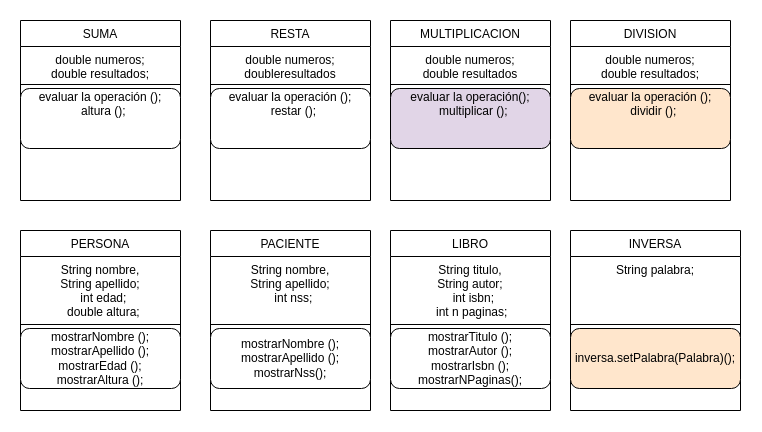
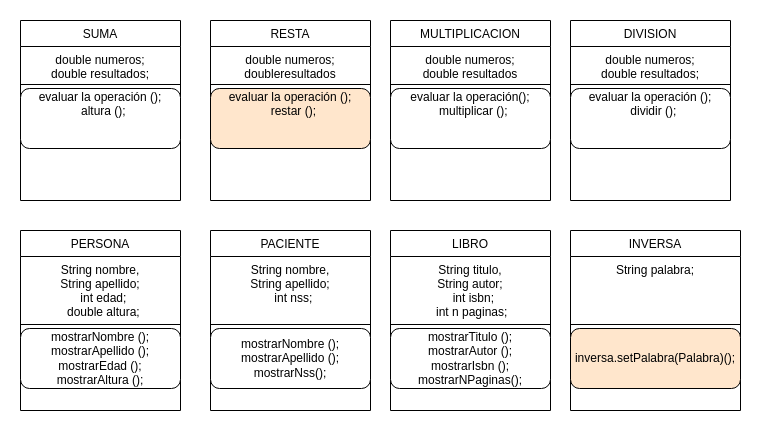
  <mxCell id="0" />
  <mxCell id="1" parent="0" />
  <mxCell id="2" value="SUMA" style="swimlane;fontStyle=0;align=center;verticalAlign=top;childLayout=stackLayout;horizontal=1;startSize=26;horizontalStack=0;resizeParent=1;resizeLast=0;collapsible=1;marginBottom=0;rounded=0;shadow=0;strokeWidth=1;" parent="1" vertex="1"><mxGeometry x="20" y="20" width="160" height="180" as="geometry"><mxRectangle x="130" y="380" width="160" height="26" as="alternateBounds" /></mxGeometry></mxCell>
  <mxCell id="3" value="double numeros;&#10;double resultados;" style="text;align=center;verticalAlign=top;spacingLeft=4;spacingRight=4;overflow=hidden;rotatable=0;points=[[0,0.5],[1,0.5]];portConstraint=eastwest;rounded=0;shadow=0;html=0;" parent="2" vertex="1"><mxGeometry y="26" width="160" height="34" as="geometry" /></mxCell>
  <mxCell id="4" value="" style="line;html=1;strokeWidth=1;align=left;verticalAlign=middle;spacingTop=-1;spacingLeft=3;spacingRight=3;rotatable=0;labelPosition=right;points=[];portConstraint=eastwest;" parent="2" vertex="1"><mxGeometry y="60" width="160" height="8" as="geometry" /></mxCell>
  <mxCell id="5" value="&lt;div style=&quot;&quot;&gt;&lt;span style=&quot;background-color: initial;&quot;&gt;evaluar la operación ();&lt;/span&gt;&lt;/div&gt;&lt;div style=&quot;&quot;&gt;&lt;font style=&quot;vertical-align: inherit;&quot;&gt;&lt;font style=&quot;vertical-align: inherit;&quot;&gt;&lt;font style=&quot;vertical-align: inherit;&quot;&gt;&lt;font style=&quot;vertical-align: inherit;&quot;&gt;&amp;nbsp; altura ();&lt;/font&gt;&lt;/font&gt;&lt;/font&gt;&lt;/font&gt;&lt;/div&gt;&lt;div&gt;&lt;div style=&quot;text-align: left;&quot;&gt;&lt;span style=&quot;background-color: initial;&quot;&gt;&amp;nbsp;&lt;/span&gt;&lt;/div&gt;&lt;div&gt;&lt;font style=&quot;vertical-align: inherit;&quot;&gt;&lt;font style=&quot;vertical-align: inherit;&quot;&gt;&lt;br&gt;&lt;/font&gt;&lt;/font&gt;&lt;/div&gt;&lt;/div&gt;" style="rounded=1;whiteSpace=wrap;html=1;" vertex="1" parent="2"><mxGeometry y="68" width="160" height="60" as="geometry" /></mxCell>
  <mxCell id="6" value="RESTA" style="swimlane;fontStyle=0;align=center;verticalAlign=top;childLayout=stackLayout;horizontal=1;startSize=26;horizontalStack=0;resizeParent=1;resizeLast=0;collapsible=1;marginBottom=0;rounded=0;shadow=0;strokeWidth=1;" vertex="1" parent="1"><mxGeometry x="210" y="20" width="160" height="180" as="geometry"><mxRectangle x="130" y="380" width="160" height="26" as="alternateBounds" /></mxGeometry></mxCell>
  <mxCell id="7" value="double numeros;&#10;doubleresultados" style="text;align=center;verticalAlign=top;spacingLeft=4;spacingRight=4;overflow=hidden;rotatable=0;points=[[0,0.5],[1,0.5]];portConstraint=eastwest;rounded=0;shadow=0;html=0;" vertex="1" parent="6"><mxGeometry y="26" width="160" height="34" as="geometry" /></mxCell>
  <mxCell id="8" value="" style="line;html=1;strokeWidth=1;align=left;verticalAlign=middle;spacingTop=-1;spacingLeft=3;spacingRight=3;rotatable=0;labelPosition=right;points=[];portConstraint=eastwest;" vertex="1" parent="6"><mxGeometry y="60" width="160" height="8" as="geometry" /></mxCell>
- <mxCell id="9" value="&lt;div style=&quot;&quot;&gt;&lt;span style=&quot;background-color: initial;&quot;&gt;evaluar la operación ();&lt;/span&gt;&lt;/div&gt;&lt;div style=&quot;&quot;&gt;&lt;font style=&quot;vertical-align: inherit;&quot;&gt;&lt;font style=&quot;vertical-align: inherit;&quot;&gt;&lt;font style=&quot;vertical-align: inherit;&quot;&gt;&lt;font style=&quot;vertical-align: inherit;&quot;&gt;&amp;nbsp; restar ();&lt;/font&gt;&lt;/font&gt;&lt;/font&gt;&lt;/font&gt;&lt;/div&gt;&lt;div&gt;&lt;div style=&quot;text-align: left;&quot;&gt;&lt;span style=&quot;background-color: initial;&quot;&gt;&amp;nbsp;&lt;/span&gt;&lt;/div&gt;&lt;div&gt;&lt;font style=&quot;vertical-align: inherit;&quot;&gt;&lt;font style=&quot;vertical-align: inherit;&quot;&gt;&lt;br&gt;&lt;/font&gt;&lt;/font&gt;&lt;/div&gt;&lt;/div&gt;" style="rounded=1;whiteSpace=wrap;html=1;" vertex="1" parent="6"><mxGeometry y="68" width="160" height="60" as="geometry" /></mxCell>
+ <mxCell id="9" value="&lt;div style=&quot;&quot;&gt;&lt;span style=&quot;background-color: initial;&quot;&gt;evaluar la operación ();&lt;/span&gt;&lt;/div&gt;&lt;div style=&quot;&quot;&gt;&lt;font style=&quot;vertical-align: inherit;&quot;&gt;&lt;font style=&quot;vertical-align: inherit;&quot;&gt;&lt;font style=&quot;vertical-align: inherit;&quot;&gt;&lt;font style=&quot;vertical-align: inherit;&quot;&gt;&amp;nbsp; restar ();&lt;/font&gt;&lt;/font&gt;&lt;/font&gt;&lt;/font&gt;&lt;/div&gt;&lt;div&gt;&lt;div style=&quot;text-align: left;&quot;&gt;&lt;span style=&quot;background-color: initial;&quot;&gt;&amp;nbsp;&lt;/span&gt;&lt;/div&gt;&lt;div&gt;&lt;font style=&quot;vertical-align: inherit;&quot;&gt;&lt;font style=&quot;vertical-align: inherit;&quot;&gt;&lt;br&gt;&lt;/font&gt;&lt;/font&gt;&lt;/div&gt;&lt;/div&gt;" style="rounded=1;whiteSpace=wrap;html=1;fillColor=#ffe6cc;" vertex="1" parent="6"><mxGeometry y="68" width="160" height="60" as="geometry" /></mxCell>
  <mxCell id="10" value="MULTIPLICACION" style="swimlane;fontStyle=0;align=center;verticalAlign=top;childLayout=stackLayout;horizontal=1;startSize=26;horizontalStack=0;resizeParent=1;resizeLast=0;collapsible=1;marginBottom=0;rounded=0;shadow=0;strokeWidth=1;" vertex="1" parent="1"><mxGeometry x="390" y="20" width="160" height="180" as="geometry"><mxRectangle x="130" y="380" width="160" height="26" as="alternateBounds" /></mxGeometry></mxCell>
  <mxCell id="11" value="double numeros;&#10;double resultados&#10;" style="text;align=center;verticalAlign=top;spacingLeft=4;spacingRight=4;overflow=hidden;rotatable=0;points=[[0,0.5],[1,0.5]];portConstraint=eastwest;rounded=0;shadow=0;html=0;" vertex="1" parent="10"><mxGeometry y="26" width="160" height="34" as="geometry" /></mxCell>
  <mxCell id="12" value="" style="line;html=1;strokeWidth=1;align=left;verticalAlign=middle;spacingTop=-1;spacingLeft=3;spacingRight=3;rotatable=0;labelPosition=right;points=[];portConstraint=eastwest;" vertex="1" parent="10"><mxGeometry y="60" width="160" height="8" as="geometry" /></mxCell>
- <mxCell id="13" value="&lt;div style=&quot;&quot;&gt;&lt;span style=&quot;background-color: initial;&quot;&gt;evaluar la operación();&lt;/span&gt;&lt;/div&gt;&lt;div style=&quot;&quot;&gt;&lt;font style=&quot;vertical-align: inherit;&quot;&gt;&lt;font style=&quot;vertical-align: inherit;&quot;&gt;&lt;font style=&quot;vertical-align: inherit;&quot;&gt;&lt;font style=&quot;vertical-align: inherit;&quot;&gt;&amp;nbsp; multiplicar ();&lt;/font&gt;&lt;/font&gt;&lt;/font&gt;&lt;/font&gt;&lt;/div&gt;&lt;div&gt;&lt;div style=&quot;text-align: left;&quot;&gt;&lt;span style=&quot;background-color: initial;&quot;&gt;&amp;nbsp;&lt;/span&gt;&lt;/div&gt;&lt;div&gt;&lt;font style=&quot;vertical-align: inherit;&quot;&gt;&lt;font style=&quot;vertical-align: inherit;&quot;&gt;&lt;br&gt;&lt;/font&gt;&lt;/font&gt;&lt;/div&gt;&lt;/div&gt;" style="rounded=1;whiteSpace=wrap;html=1;fillColor=#e1d5e7;" vertex="1" parent="10"><mxGeometry y="68" width="160" height="60" as="geometry" /></mxCell>
+ <mxCell id="13" value="&lt;div style=&quot;&quot;&gt;&lt;span style=&quot;background-color: initial;&quot;&gt;evaluar la operación();&lt;/span&gt;&lt;/div&gt;&lt;div style=&quot;&quot;&gt;&lt;font style=&quot;vertical-align: inherit;&quot;&gt;&lt;font style=&quot;vertical-align: inherit;&quot;&gt;&lt;font style=&quot;vertical-align: inherit;&quot;&gt;&lt;font style=&quot;vertical-align: inherit;&quot;&gt;&amp;nbsp; multiplicar ();&lt;/font&gt;&lt;/font&gt;&lt;/font&gt;&lt;/font&gt;&lt;/div&gt;&lt;div&gt;&lt;div style=&quot;text-align: left;&quot;&gt;&lt;span style=&quot;background-color: initial;&quot;&gt;&amp;nbsp;&lt;/span&gt;&lt;/div&gt;&lt;div&gt;&lt;font style=&quot;vertical-align: inherit;&quot;&gt;&lt;font style=&quot;vertical-align: inherit;&quot;&gt;&lt;br&gt;&lt;/font&gt;&lt;/font&gt;&lt;/div&gt;&lt;/div&gt;" style="rounded=1;whiteSpace=wrap;html=1;" vertex="1" parent="10"><mxGeometry y="68" width="160" height="60" as="geometry" /></mxCell>
  <mxCell id="14" value="DIVISION" style="swimlane;fontStyle=0;align=center;verticalAlign=top;childLayout=stackLayout;horizontal=1;startSize=26;horizontalStack=0;resizeParent=1;resizeLast=0;collapsible=1;marginBottom=0;rounded=0;shadow=0;strokeWidth=1;" vertex="1" parent="1"><mxGeometry x="570" y="20" width="160" height="180" as="geometry"><mxRectangle x="130" y="380" width="160" height="26" as="alternateBounds" /></mxGeometry></mxCell>
  <mxCell id="15" value="double numeros;&#10;double resultados;" style="text;align=center;verticalAlign=top;spacingLeft=4;spacingRight=4;overflow=hidden;rotatable=0;points=[[0,0.5],[1,0.5]];portConstraint=eastwest;rounded=0;shadow=0;html=0;" vertex="1" parent="14"><mxGeometry y="26" width="160" height="34" as="geometry" /></mxCell>
  <mxCell id="16" value="" style="line;html=1;strokeWidth=1;align=left;verticalAlign=middle;spacingTop=-1;spacingLeft=3;spacingRight=3;rotatable=0;labelPosition=right;points=[];portConstraint=eastwest;" vertex="1" parent="14"><mxGeometry y="60" width="160" height="8" as="geometry" /></mxCell>
- <mxCell id="17" value="&lt;div style=&quot;&quot;&gt;&lt;span style=&quot;background-color: initial;&quot;&gt;evaluar la operación ();&lt;/span&gt;&lt;/div&gt;&lt;div style=&quot;&quot;&gt;&lt;font style=&quot;vertical-align: inherit;&quot;&gt;&lt;font style=&quot;vertical-align: inherit;&quot;&gt;&lt;font style=&quot;vertical-align: inherit;&quot;&gt;&lt;font style=&quot;vertical-align: inherit;&quot;&gt;&amp;nbsp; dividir ();&lt;/font&gt;&lt;/font&gt;&lt;/font&gt;&lt;/font&gt;&lt;/div&gt;&lt;div&gt;&lt;div style=&quot;text-align: left;&quot;&gt;&lt;span style=&quot;background-color: initial;&quot;&gt;&amp;nbsp;&lt;/span&gt;&lt;/div&gt;&lt;div&gt;&lt;font style=&quot;vertical-align: inherit;&quot;&gt;&lt;font style=&quot;vertical-align: inherit;&quot;&gt;&lt;br&gt;&lt;/font&gt;&lt;/font&gt;&lt;/div&gt;&lt;/div&gt;" style="rounded=1;whiteSpace=wrap;html=1;fillColor=#ffe6cc;" vertex="1" parent="14"><mxGeometry y="68" width="160" height="60" as="geometry" /></mxCell>
+ <mxCell id="17" value="&lt;div style=&quot;&quot;&gt;&lt;span style=&quot;background-color: initial;&quot;&gt;evaluar la operación ();&lt;/span&gt;&lt;/div&gt;&lt;div style=&quot;&quot;&gt;&lt;font style=&quot;vertical-align: inherit;&quot;&gt;&lt;font style=&quot;vertical-align: inherit;&quot;&gt;&lt;font style=&quot;vertical-align: inherit;&quot;&gt;&lt;font style=&quot;vertical-align: inherit;&quot;&gt;&amp;nbsp; dividir ();&lt;/font&gt;&lt;/font&gt;&lt;/font&gt;&lt;/font&gt;&lt;/div&gt;&lt;div&gt;&lt;div style=&quot;text-align: left;&quot;&gt;&lt;span style=&quot;background-color: initial;&quot;&gt;&amp;nbsp;&lt;/span&gt;&lt;/div&gt;&lt;div&gt;&lt;font style=&quot;vertical-align: inherit;&quot;&gt;&lt;font style=&quot;vertical-align: inherit;&quot;&gt;&lt;br&gt;&lt;/font&gt;&lt;/font&gt;&lt;/div&gt;&lt;/div&gt;" style="rounded=1;whiteSpace=wrap;html=1;" vertex="1" parent="14"><mxGeometry y="68" width="160" height="60" as="geometry" /></mxCell>
  <mxCell id="18" value="PERSONA" style="swimlane;fontStyle=0;align=center;verticalAlign=top;childLayout=stackLayout;horizontal=1;startSize=26;horizontalStack=0;resizeParent=1;resizeLast=0;collapsible=1;marginBottom=0;rounded=0;shadow=0;strokeWidth=1;" vertex="1" parent="1"><mxGeometry x="20" y="230" width="160" height="180" as="geometry"><mxRectangle x="130" y="380" width="160" height="26" as="alternateBounds" /></mxGeometry></mxCell>
  <mxCell id="19" value="String nombre,&#10;String apellido;&#10;  int edad;&#10;  double altura;" style="text;align=center;verticalAlign=top;spacingLeft=4;spacingRight=4;overflow=hidden;rotatable=0;points=[[0,0.5],[1,0.5]];portConstraint=eastwest;rounded=0;shadow=0;html=0;" vertex="1" parent="18"><mxGeometry y="26" width="160" height="64" as="geometry" /></mxCell>
  <mxCell id="20" value="" style="line;html=1;strokeWidth=1;align=left;verticalAlign=middle;spacingTop=-1;spacingLeft=3;spacingRight=3;rotatable=0;labelPosition=right;points=[];portConstraint=eastwest;" vertex="1" parent="18"><mxGeometry y="90" width="160" height="8" as="geometry" /></mxCell>
  <mxCell id="21" value="&lt;div style=&quot;&quot;&gt;mostrarNombre ();&lt;/div&gt;&lt;div style=&quot;&quot;&gt;mostrarApellido ();&lt;br&gt;&lt;/div&gt;&lt;div style=&quot;&quot;&gt;mostrarEdad ();&lt;br&gt;&lt;/div&gt;&lt;div style=&quot;&quot;&gt;mostrarAltura ();&lt;br&gt;&lt;/div&gt;" style="rounded=1;whiteSpace=wrap;html=1;" vertex="1" parent="18"><mxGeometry y="98" width="160" height="60" as="geometry" /></mxCell>
  <mxCell id="22" value="PACIENTE" style="swimlane;fontStyle=0;align=center;verticalAlign=top;childLayout=stackLayout;horizontal=1;startSize=26;horizontalStack=0;resizeParent=1;resizeLast=0;collapsible=1;marginBottom=0;rounded=0;shadow=0;strokeWidth=1;" vertex="1" parent="1"><mxGeometry x="210" y="230" width="160" height="180" as="geometry"><mxRectangle x="130" y="380" width="160" height="26" as="alternateBounds" /></mxGeometry></mxCell>
  <mxCell id="23" value="String nombre,&#10;String apellido;&#10;  int nss;&#10; " style="text;align=center;verticalAlign=top;spacingLeft=4;spacingRight=4;overflow=hidden;rotatable=0;points=[[0,0.5],[1,0.5]];portConstraint=eastwest;rounded=0;shadow=0;html=0;" vertex="1" parent="22"><mxGeometry y="26" width="160" height="64" as="geometry" /></mxCell>
  <mxCell id="24" value="" style="line;html=1;strokeWidth=1;align=left;verticalAlign=middle;spacingTop=-1;spacingLeft=3;spacingRight=3;rotatable=0;labelPosition=right;points=[];portConstraint=eastwest;" vertex="1" parent="22"><mxGeometry y="90" width="160" height="8" as="geometry" /></mxCell>
  <mxCell id="25" value="&lt;div style=&quot;&quot;&gt;mostrarNombre ();&lt;/div&gt;&lt;div style=&quot;&quot;&gt;mostrarApellido ();&lt;br&gt;&lt;/div&gt;&lt;div style=&quot;&quot;&gt;mostrarNss&lt;span style=&quot;background-color: initial;&quot;&gt;();&lt;/span&gt;&lt;/div&gt;" style="rounded=1;whiteSpace=wrap;html=1;" vertex="1" parent="22"><mxGeometry y="98" width="160" height="60" as="geometry" /></mxCell>
  <mxCell id="26" value="LIBRO" style="swimlane;fontStyle=0;align=center;verticalAlign=top;childLayout=stackLayout;horizontal=1;startSize=26;horizontalStack=0;resizeParent=1;resizeLast=0;collapsible=1;marginBottom=0;rounded=0;shadow=0;strokeWidth=1;" vertex="1" parent="1"><mxGeometry x="390" y="230" width="160" height="180" as="geometry"><mxRectangle x="130" y="380" width="160" height="26" as="alternateBounds" /></mxGeometry></mxCell>
  <mxCell id="27" value="String titulo,&#10;String autor;&#10;  int isbn;&#10; int n paginas;" style="text;align=center;verticalAlign=top;spacingLeft=4;spacingRight=4;overflow=hidden;rotatable=0;points=[[0,0.5],[1,0.5]];portConstraint=eastwest;rounded=0;shadow=0;html=0;" vertex="1" parent="26"><mxGeometry y="26" width="160" height="64" as="geometry" /></mxCell>
  <mxCell id="28" value="" style="line;html=1;strokeWidth=1;align=left;verticalAlign=middle;spacingTop=-1;spacingLeft=3;spacingRight=3;rotatable=0;labelPosition=right;points=[];portConstraint=eastwest;" vertex="1" parent="26"><mxGeometry y="90" width="160" height="8" as="geometry" /></mxCell>
  <mxCell id="29" value="&lt;div style=&quot;&quot;&gt;mostrarTitulo ();&lt;/div&gt;&lt;div style=&quot;&quot;&gt;mostrarAutor ();&lt;br&gt;&lt;/div&gt;&lt;div style=&quot;&quot;&gt;mostrarIsbn&amp;nbsp;&lt;span style=&quot;background-color: initial;&quot;&gt;();&lt;/span&gt;&lt;/div&gt;&lt;div style=&quot;&quot;&gt;&lt;span style=&quot;background-color: initial;&quot;&gt;mostrarNPaginas();&lt;/span&gt;&lt;/div&gt;" style="rounded=1;whiteSpace=wrap;html=1;" vertex="1" parent="26"><mxGeometry y="98" width="160" height="60" as="geometry" /></mxCell>
  <mxCell id="30" value="INVERSA" style="swimlane;fontStyle=0;align=center;verticalAlign=top;childLayout=stackLayout;horizontal=1;startSize=26;horizontalStack=0;resizeParent=1;resizeLast=0;collapsible=1;marginBottom=0;rounded=0;shadow=0;strokeWidth=1;" vertex="1" parent="1"><mxGeometry x="570" y="230" width="170" height="180" as="geometry"><mxRectangle x="130" y="380" width="160" height="26" as="alternateBounds" /></mxGeometry></mxCell>
  <mxCell id="31" value="String palabra;" style="text;align=center;verticalAlign=top;spacingLeft=4;spacingRight=4;overflow=hidden;rotatable=0;points=[[0,0.5],[1,0.5]];portConstraint=eastwest;rounded=0;shadow=0;html=0;" vertex="1" parent="30"><mxGeometry y="26" width="170" height="64" as="geometry" /></mxCell>
  <mxCell id="32" value="" style="line;html=1;strokeWidth=1;align=left;verticalAlign=middle;spacingTop=-1;spacingLeft=3;spacingRight=3;rotatable=0;labelPosition=right;points=[];portConstraint=eastwest;" vertex="1" parent="30"><mxGeometry y="90" width="170" height="8" as="geometry" /></mxCell>
  <mxCell id="33" value="&lt;div style=&quot;&quot;&gt;inversa.setPalabra(Palabra)();&lt;/div&gt;" style="rounded=1;whiteSpace=wrap;html=1;fillColor=#ffe6cc;" vertex="1" parent="30"><mxGeometry y="98" width="170" height="60" as="geometry" /></mxCell>
